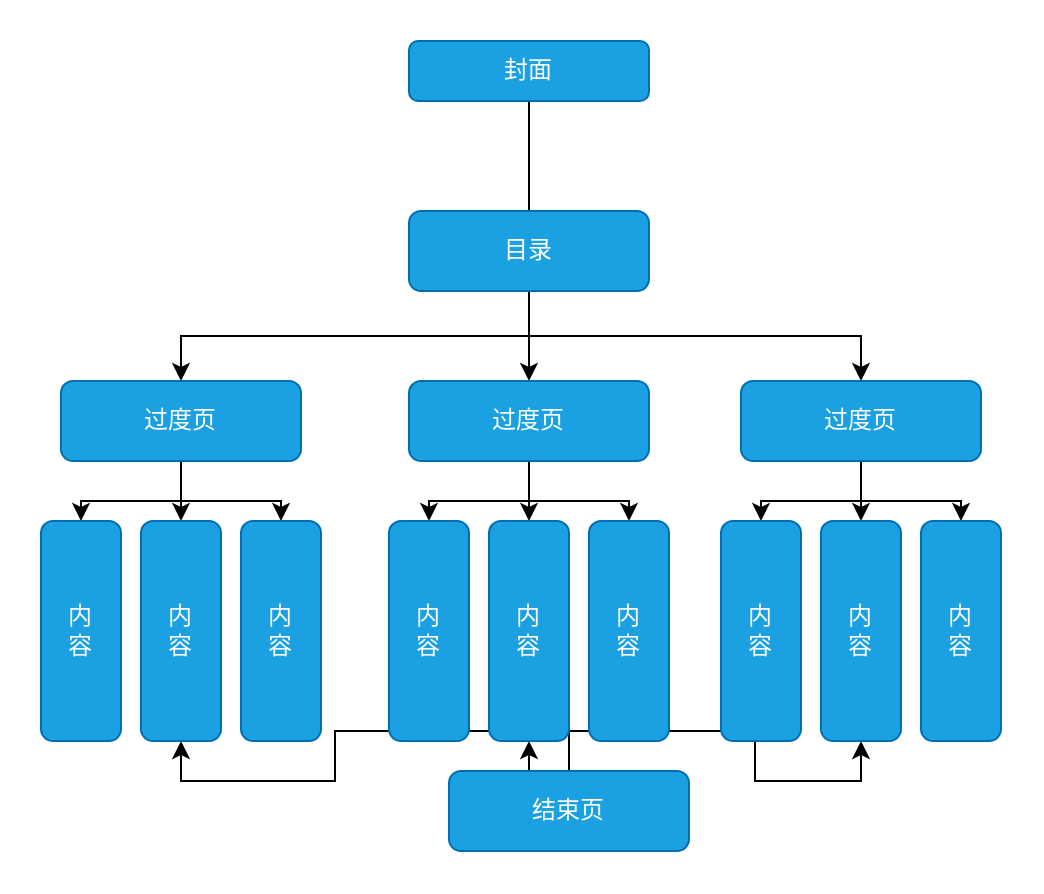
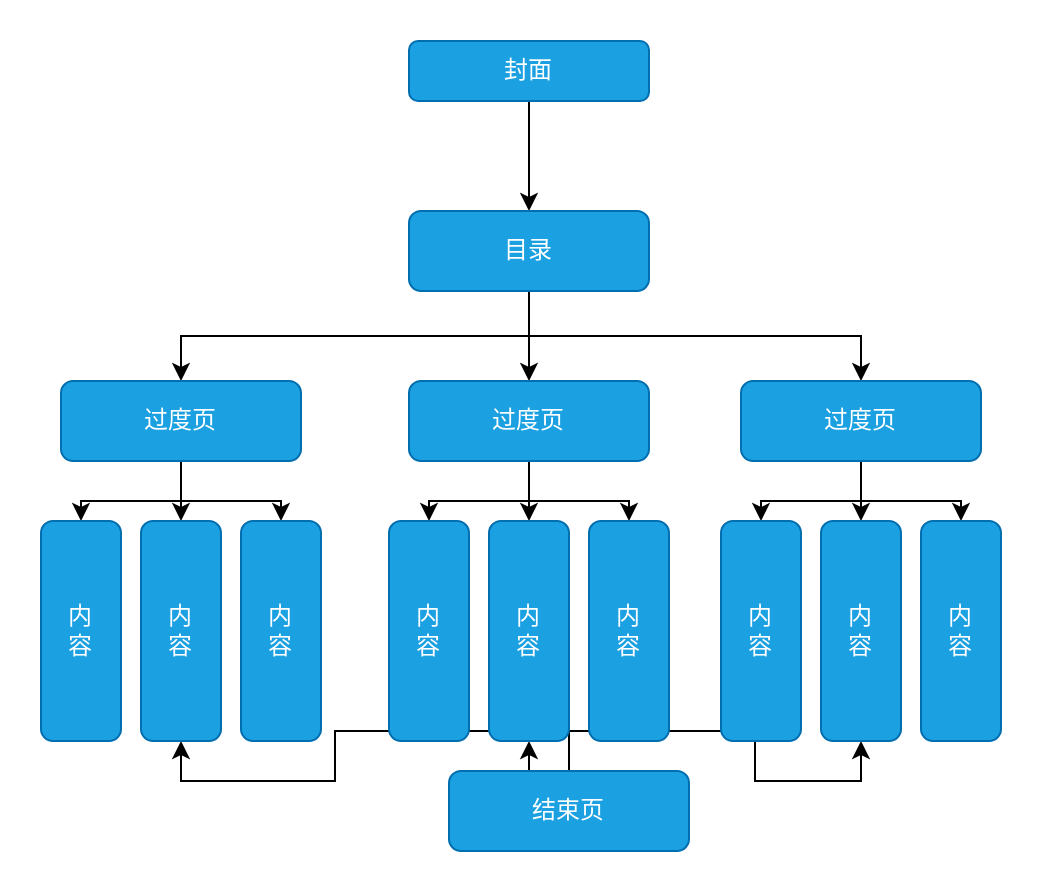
  <mxCell id="0" />
  <mxCell id="1" parent="0" />
- <mxCell id="2" style="edgeStyle=orthogonalEdgeStyle;rounded=0;orthogonalLoop=1;jettySize=auto;html=1;exitX=0.5;exitY=1;exitDx=0;exitDy=0;entryX=0.5;entryY=0;entryDx=0;entryDy=0;endArrow=none;" edge="1" parent="1" source="3" target="7"><mxGeometry relative="1" as="geometry" /></mxCell>
+ <mxCell id="2" style="edgeStyle=orthogonalEdgeStyle;rounded=0;orthogonalLoop=1;jettySize=auto;html=1;exitX=0.5;exitY=1;exitDx=0;exitDy=0;entryX=0.5;entryY=0;entryDx=0;entryDy=0;" edge="1" parent="1" source="3" target="7"><mxGeometry relative="1" as="geometry" /></mxCell>
  <mxCell id="3" value="封面" style="rounded=1;whiteSpace=wrap;html=1;fillColor=#1ba1e2;strokeColor=#006EAF;fontColor=#ffffff;" vertex="1" parent="1"><mxGeometry x="204" y="20" width="120" height="30" as="geometry" /></mxCell>
  <mxCell id="4" style="edgeStyle=orthogonalEdgeStyle;rounded=0;orthogonalLoop=1;jettySize=auto;html=1;exitX=0.5;exitY=1;exitDx=0;exitDy=0;entryX=0.5;entryY=0;entryDx=0;entryDy=0;" edge="1" parent="1" source="7" target="11"><mxGeometry relative="1" as="geometry" /></mxCell>
  <mxCell id="5" style="edgeStyle=orthogonalEdgeStyle;rounded=0;orthogonalLoop=1;jettySize=auto;html=1;exitX=0.5;exitY=1;exitDx=0;exitDy=0;entryX=0.5;entryY=0;entryDx=0;entryDy=0;" edge="1" parent="1" source="7" target="22"><mxGeometry relative="1" as="geometry" /></mxCell>
  <mxCell id="6" style="edgeStyle=orthogonalEdgeStyle;rounded=0;orthogonalLoop=1;jettySize=auto;html=1;exitX=0.5;exitY=1;exitDx=0;exitDy=0;entryX=0.5;entryY=0;entryDx=0;entryDy=0;" edge="1" parent="1" source="7" target="29"><mxGeometry relative="1" as="geometry" /></mxCell>
  <mxCell id="7" value="目录" style="rounded=1;whiteSpace=wrap;html=1;fillColor=#1ba1e2;strokeColor=#006EAF;fontColor=#ffffff;" vertex="1" parent="1"><mxGeometry x="204" y="105" width="120" height="40" as="geometry" /></mxCell>
  <mxCell id="8" style="edgeStyle=orthogonalEdgeStyle;rounded=0;orthogonalLoop=1;jettySize=auto;html=1;exitX=0.5;exitY=1;exitDx=0;exitDy=0;entryX=0.5;entryY=0;entryDx=0;entryDy=0;" edge="1" parent="1" source="11" target="16"><mxGeometry relative="1" as="geometry" /></mxCell>
  <mxCell id="9" style="edgeStyle=orthogonalEdgeStyle;rounded=0;orthogonalLoop=1;jettySize=auto;html=1;exitX=0.5;exitY=1;exitDx=0;exitDy=0;entryX=0.5;entryY=0;entryDx=0;entryDy=0;" edge="1" parent="1" source="11" target="17"><mxGeometry relative="1" as="geometry" /></mxCell>
  <mxCell id="10" style="edgeStyle=orthogonalEdgeStyle;rounded=0;orthogonalLoop=1;jettySize=auto;html=1;exitX=0.5;exitY=1;exitDx=0;exitDy=0;entryX=0.5;entryY=0;entryDx=0;entryDy=0;" edge="1" parent="1" source="11" target="18"><mxGeometry relative="1" as="geometry" /></mxCell>
  <mxCell id="11" value="过度页" style="rounded=1;whiteSpace=wrap;html=1;fillColor=#1ba1e2;strokeColor=#006EAF;fontColor=#ffffff;" vertex="1" parent="1"><mxGeometry x="30" y="190" width="120" height="40" as="geometry" /></mxCell>
  <mxCell id="12" style="edgeStyle=orthogonalEdgeStyle;rounded=0;orthogonalLoop=1;jettySize=auto;html=1;exitX=0.5;exitY=0;exitDx=0;exitDy=0;entryX=0.5;entryY=1;entryDx=0;entryDy=0;" edge="1" parent="1" source="15" target="17"><mxGeometry relative="1" as="geometry" /></mxCell>
  <mxCell id="13" style="edgeStyle=orthogonalEdgeStyle;rounded=0;orthogonalLoop=1;jettySize=auto;html=1;exitX=0.5;exitY=0;exitDx=0;exitDy=0;entryX=0.5;entryY=1;entryDx=0;entryDy=0;" edge="1" parent="1" source="15" target="24"><mxGeometry relative="1" as="geometry" /></mxCell>
  <mxCell id="14" style="edgeStyle=orthogonalEdgeStyle;rounded=0;orthogonalLoop=1;jettySize=auto;html=1;exitX=0.5;exitY=0;exitDx=0;exitDy=0;entryX=0.5;entryY=1;entryDx=0;entryDy=0;" edge="1" parent="1" source="15" target="31"><mxGeometry relative="1" as="geometry" /></mxCell>
  <mxCell id="15" value="结束页" style="rounded=1;whiteSpace=wrap;html=1;fillColor=#1ba1e2;strokeColor=#006EAF;fontColor=#ffffff;" vertex="1" parent="1"><mxGeometry x="224" y="385" width="120" height="40" as="geometry" /></mxCell>
  <mxCell id="16" value="内&lt;br&gt;容" style="rounded=1;whiteSpace=wrap;html=1;fillColor=#1ba1e2;strokeColor=#006EAF;fontColor=#ffffff;" vertex="1" parent="1"><mxGeometry x="20" y="260" width="40" height="110" as="geometry" /></mxCell>
  <mxCell id="17" value="内&lt;br&gt;容" style="rounded=1;whiteSpace=wrap;html=1;fillColor=#1ba1e2;strokeColor=#006EAF;fontColor=#ffffff;" vertex="1" parent="1"><mxGeometry x="70" y="260" width="40" height="110" as="geometry" /></mxCell>
  <mxCell id="18" value="内&lt;br&gt;容" style="rounded=1;whiteSpace=wrap;html=1;fillColor=#1ba1e2;strokeColor=#006EAF;fontColor=#ffffff;" vertex="1" parent="1"><mxGeometry x="120" y="260" width="40" height="110" as="geometry" /></mxCell>
  <mxCell id="19" style="edgeStyle=orthogonalEdgeStyle;rounded=0;orthogonalLoop=1;jettySize=auto;html=1;exitX=0.5;exitY=1;exitDx=0;exitDy=0;entryX=0.5;entryY=0;entryDx=0;entryDy=0;" edge="1" parent="1" source="22" target="23"><mxGeometry relative="1" as="geometry" /></mxCell>
  <mxCell id="20" style="edgeStyle=orthogonalEdgeStyle;rounded=0;orthogonalLoop=1;jettySize=auto;html=1;exitX=0.5;exitY=1;exitDx=0;exitDy=0;entryX=0.5;entryY=0;entryDx=0;entryDy=0;" edge="1" parent="1" source="22" target="24"><mxGeometry relative="1" as="geometry" /></mxCell>
  <mxCell id="21" style="edgeStyle=orthogonalEdgeStyle;rounded=0;orthogonalLoop=1;jettySize=auto;html=1;exitX=0.5;exitY=1;exitDx=0;exitDy=0;entryX=0.5;entryY=0;entryDx=0;entryDy=0;" edge="1" parent="1" source="22" target="25"><mxGeometry relative="1" as="geometry" /></mxCell>
  <mxCell id="22" value="过度页" style="rounded=1;whiteSpace=wrap;html=1;fillColor=#1ba1e2;strokeColor=#006EAF;fontColor=#ffffff;" vertex="1" parent="1"><mxGeometry x="204" y="190" width="120" height="40" as="geometry" /></mxCell>
  <mxCell id="23" value="内&lt;br&gt;容" style="rounded=1;whiteSpace=wrap;html=1;fillColor=#1ba1e2;strokeColor=#006EAF;fontColor=#ffffff;" vertex="1" parent="1"><mxGeometry x="194" y="260" width="40" height="110" as="geometry" /></mxCell>
  <mxCell id="24" value="内&lt;br&gt;容" style="rounded=1;whiteSpace=wrap;html=1;fillColor=#1ba1e2;strokeColor=#006EAF;fontColor=#ffffff;" vertex="1" parent="1"><mxGeometry x="244" y="260" width="40" height="110" as="geometry" /></mxCell>
  <mxCell id="25" value="内&lt;br&gt;容" style="rounded=1;whiteSpace=wrap;html=1;fillColor=#1ba1e2;strokeColor=#006EAF;fontColor=#ffffff;" vertex="1" parent="1"><mxGeometry x="294" y="260" width="40" height="110" as="geometry" /></mxCell>
  <mxCell id="26" style="edgeStyle=orthogonalEdgeStyle;rounded=0;orthogonalLoop=1;jettySize=auto;html=1;exitX=0.5;exitY=1;exitDx=0;exitDy=0;entryX=0.5;entryY=0;entryDx=0;entryDy=0;" edge="1" parent="1" source="29" target="30"><mxGeometry relative="1" as="geometry" /></mxCell>
  <mxCell id="27" style="edgeStyle=orthogonalEdgeStyle;rounded=0;orthogonalLoop=1;jettySize=auto;html=1;exitX=0.5;exitY=1;exitDx=0;exitDy=0;entryX=0.5;entryY=0;entryDx=0;entryDy=0;" edge="1" parent="1" source="29" target="31"><mxGeometry relative="1" as="geometry" /></mxCell>
  <mxCell id="28" style="edgeStyle=orthogonalEdgeStyle;rounded=0;orthogonalLoop=1;jettySize=auto;html=1;exitX=0.5;exitY=1;exitDx=0;exitDy=0;entryX=0.5;entryY=0;entryDx=0;entryDy=0;" edge="1" parent="1" source="29" target="32"><mxGeometry relative="1" as="geometry" /></mxCell>
  <mxCell id="29" value="过度页" style="rounded=1;whiteSpace=wrap;html=1;fillColor=#1ba1e2;strokeColor=#006EAF;fontColor=#ffffff;" vertex="1" parent="1"><mxGeometry x="370" y="190" width="120" height="40" as="geometry" /></mxCell>
  <mxCell id="30" value="内&lt;br&gt;容" style="rounded=1;whiteSpace=wrap;html=1;fillColor=#1ba1e2;strokeColor=#006EAF;fontColor=#ffffff;" vertex="1" parent="1"><mxGeometry x="360" y="260" width="40" height="110" as="geometry" /></mxCell>
  <mxCell id="31" value="内&lt;br&gt;容" style="rounded=1;whiteSpace=wrap;html=1;fillColor=#1ba1e2;strokeColor=#006EAF;fontColor=#ffffff;" vertex="1" parent="1"><mxGeometry x="410" y="260" width="40" height="110" as="geometry" /></mxCell>
  <mxCell id="32" value="内&lt;br&gt;容" style="rounded=1;whiteSpace=wrap;html=1;fillColor=#1ba1e2;strokeColor=#006EAF;fontColor=#ffffff;" vertex="1" parent="1"><mxGeometry x="460" y="260" width="40" height="110" as="geometry" /></mxCell>
